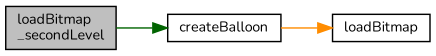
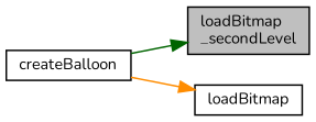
  digraph {
    fontname=Nunito
    rankdir=LR
    node [color=black fillcolor=white fontname=Nunito fontsize=10 shape=record style=filled]
    edge [fontname=Nunito fontsize=10 labelfontname=Helvetica labelfontsize=10 style=solid]
    n1 [fillcolor=grey75 fontcolor=black height=0.2 label="loadBitmap\l_secondLevel" width=0.4]
    n2 [height=0.2 label=createBalloon width=0.4]
    n3 [height=0.2 label=loadBitmap width=0.4]
-   n1 -> n2 [color=darkgreen]
+   n2 -> n1 [color=darkgreen]
    n2 -> n3 [color=darkorange]
  }
